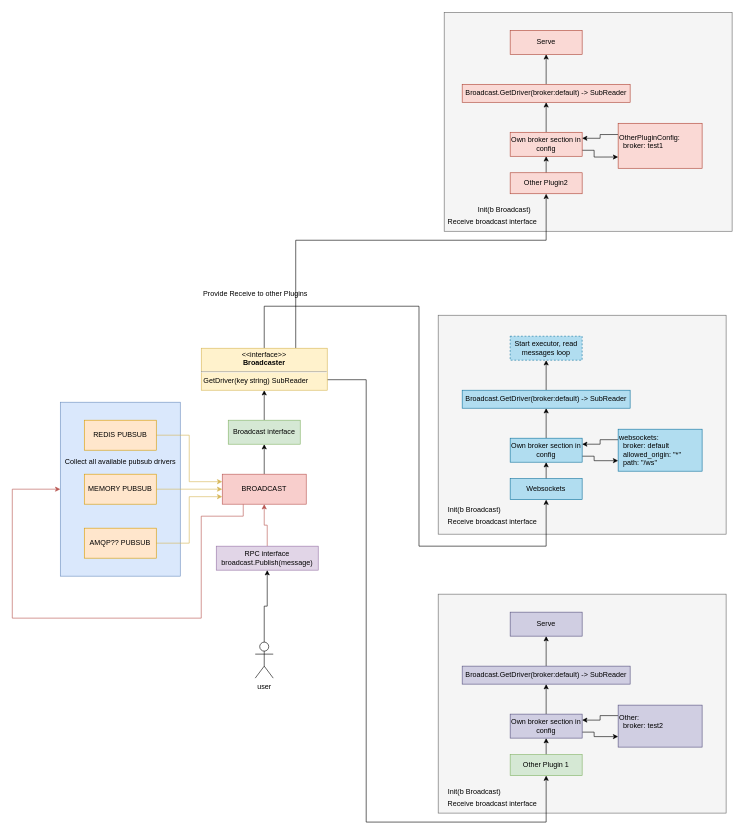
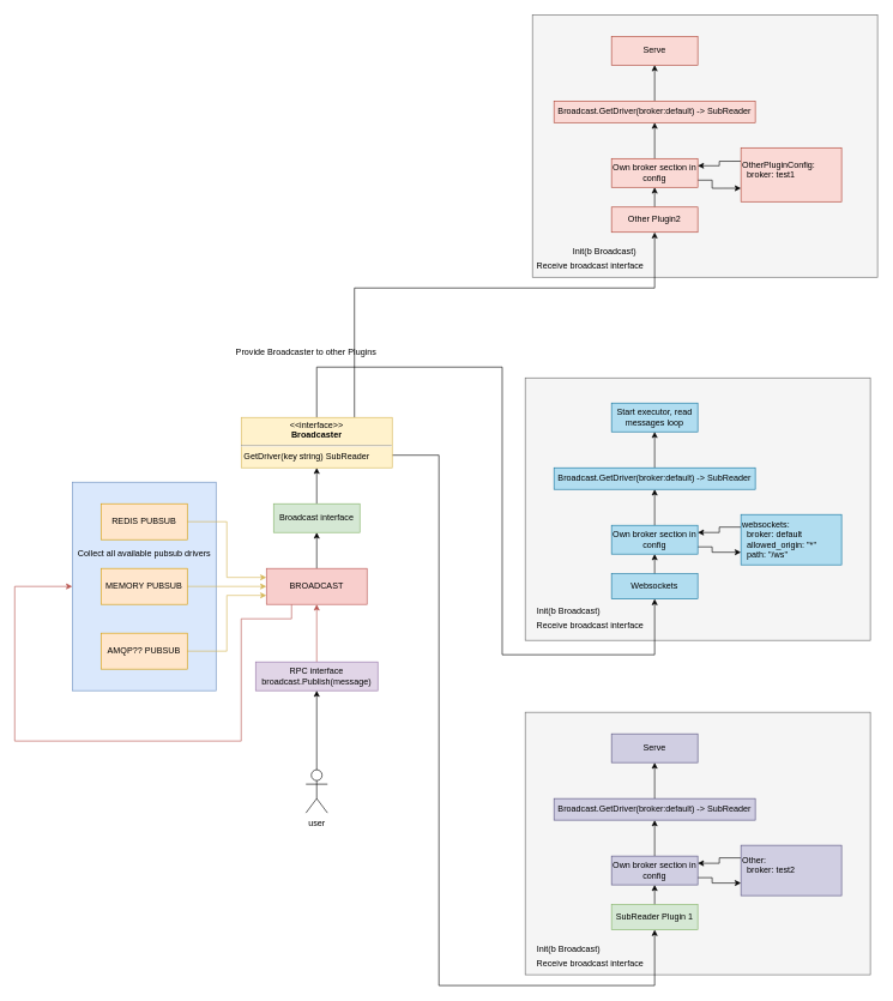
  <mxCell id="0" />
  <mxCell id="1" parent="0" />
  <mxCell id="2" value="" style="rounded=0;whiteSpace=wrap;html=1;fillColor=#dae8fc;strokeColor=#6c8ebf;" vertex="1" parent="1"><mxGeometry x="100" y="670" width="200" height="290" as="geometry" /></mxCell>
  <mxCell id="3" value="" style="rounded=0;whiteSpace=wrap;html=1;fillColor=#f5f5f5;strokeColor=#666666;fontColor=#333333;" vertex="1" parent="1"><mxGeometry x="730" y="990" width="480" height="365" as="geometry" /></mxCell>
  <mxCell id="4" value="" style="rounded=0;whiteSpace=wrap;html=1;fillColor=#f5f5f5;strokeColor=#666666;fontColor=#333333;" vertex="1" parent="1"><mxGeometry x="740" y="20" width="480" height="365" as="geometry" /></mxCell>
  <mxCell id="5" value="" style="rounded=0;whiteSpace=wrap;html=1;fillColor=#f5f5f5;strokeColor=#666666;fontColor=#333333;" vertex="1" parent="1"><mxGeometry x="730" y="525" width="480" height="365" as="geometry" /></mxCell>
  <mxCell id="6" style="edgeStyle=orthogonalEdgeStyle;rounded=0;orthogonalLoop=1;jettySize=auto;html=1;exitX=0.5;exitY=0;exitDx=0;exitDy=0;entryX=0.5;entryY=1;entryDx=0;entryDy=0;" edge="1" parent="1" source="8" target="17"><mxGeometry relative="1" as="geometry"><mxPoint x="440.143" y="720" as="targetPoint" /></mxGeometry></mxCell>
  <mxCell id="7" style="edgeStyle=orthogonalEdgeStyle;rounded=0;orthogonalLoop=1;jettySize=auto;html=1;exitX=0.25;exitY=1;exitDx=0;exitDy=0;entryX=0;entryY=0.5;entryDx=0;entryDy=0;fillColor=#f8cecc;strokeColor=#b85450;" edge="1" parent="1" source="8" target="2"><mxGeometry relative="1" as="geometry"><Array as="points"><mxPoint x="405" y="860" /><mxPoint x="335" y="860" /><mxPoint x="335" y="1030" /><mxPoint x="20" y="1030" /><mxPoint x="20" y="815" /></Array></mxGeometry></mxCell>
  <mxCell id="8" value="BROADCAST" style="rounded=0;whiteSpace=wrap;html=1;fillColor=#f8cecc;strokeColor=#b85450;" vertex="1" parent="1"><mxGeometry x="370" y="790" width="140" height="50" as="geometry" /></mxCell>
  <mxCell id="9" style="edgeStyle=orthogonalEdgeStyle;rounded=0;orthogonalLoop=1;jettySize=auto;html=1;exitX=1;exitY=0.5;exitDx=0;exitDy=0;entryX=0;entryY=0.25;entryDx=0;entryDy=0;fillColor=#fff2cc;strokeColor=#d6b656;" edge="1" parent="1" source="10" target="8"><mxGeometry relative="1" as="geometry" /></mxCell>
  <mxCell id="10" value="REDIS PUBSUB" style="rounded=0;whiteSpace=wrap;html=1;fillColor=#ffe6cc;strokeColor=#d79b00;" vertex="1" parent="1"><mxGeometry x="140" y="700" width="120" height="50" as="geometry" /></mxCell>
  <mxCell id="11" style="edgeStyle=orthogonalEdgeStyle;rounded=0;orthogonalLoop=1;jettySize=auto;html=1;exitX=1;exitY=0.5;exitDx=0;exitDy=0;entryX=0;entryY=0.5;entryDx=0;entryDy=0;fillColor=#fff2cc;strokeColor=#d6b656;" edge="1" parent="1" source="12" target="8"><mxGeometry relative="1" as="geometry" /></mxCell>
  <mxCell id="12" value="MEMORY PUBSUB" style="rounded=0;whiteSpace=wrap;html=1;fillColor=#ffe6cc;strokeColor=#d79b00;" vertex="1" parent="1"><mxGeometry x="140" y="790" width="120" height="50" as="geometry" /></mxCell>
  <mxCell id="13" style="edgeStyle=orthogonalEdgeStyle;rounded=0;orthogonalLoop=1;jettySize=auto;html=1;exitX=1;exitY=0.5;exitDx=0;exitDy=0;entryX=0;entryY=0.75;entryDx=0;entryDy=0;fillColor=#fff2cc;strokeColor=#d6b656;" edge="1" parent="1" source="14" target="8"><mxGeometry relative="1" as="geometry" /></mxCell>
  <mxCell id="14" value="AMQP?? PUBSUB" style="rounded=0;whiteSpace=wrap;html=1;fillColor=#ffe6cc;strokeColor=#d79b00;" vertex="1" parent="1"><mxGeometry x="140" y="880" width="120" height="50" as="geometry" /></mxCell>
  <mxCell id="15" value="Collect all available pubsub drivers" style="text;html=1;align=center;verticalAlign=middle;resizable=0;points=[];autosize=1;strokeColor=none;" vertex="1" parent="1"><mxGeometry x="100" y="760" width="200" height="20" as="geometry" /></mxCell>
  <mxCell id="16" style="edgeStyle=orthogonalEdgeStyle;rounded=0;orthogonalLoop=1;jettySize=auto;html=1;exitX=0.5;exitY=0;exitDx=0;exitDy=0;entryX=0.5;entryY=1;entryDx=0;entryDy=0;" edge="1" parent="1" source="17" target="21"><mxGeometry relative="1" as="geometry" /></mxCell>
  <mxCell id="17" value="Broadcast interface" style="rounded=0;whiteSpace=wrap;html=1;fillColor=#d5e8d4;strokeColor=#82b366;" vertex="1" parent="1"><mxGeometry x="380" y="700" width="120" height="40" as="geometry" /></mxCell>
  <mxCell id="18" style="edgeStyle=orthogonalEdgeStyle;rounded=0;orthogonalLoop=1;jettySize=auto;html=1;exitX=0.5;exitY=0;exitDx=0;exitDy=0;entryX=0.5;entryY=1;entryDx=0;entryDy=0;" edge="1" parent="1" source="21" target="23"><mxGeometry relative="1" as="geometry"><Array as="points"><mxPoint x="440" y="510" /><mxPoint x="698" y="510" /><mxPoint x="698" y="910" /><mxPoint x="910" y="910" /></Array></mxGeometry></mxCell>
  <mxCell id="19" style="edgeStyle=orthogonalEdgeStyle;rounded=0;orthogonalLoop=1;jettySize=auto;html=1;exitX=0.75;exitY=0;exitDx=0;exitDy=0;" edge="1" parent="1" source="21" target="47"><mxGeometry relative="1" as="geometry"><Array as="points"><mxPoint x="493" y="400" /><mxPoint x="910" y="400" /></Array></mxGeometry></mxCell>
  <mxCell id="20" style="edgeStyle=orthogonalEdgeStyle;rounded=0;orthogonalLoop=1;jettySize=auto;html=1;exitX=1;exitY=0.75;exitDx=0;exitDy=0;entryX=0.5;entryY=1;entryDx=0;entryDy=0;" edge="1" parent="1" source="21" target="35"><mxGeometry relative="1" as="geometry"><Array as="points"><mxPoint x="610" y="633" /><mxPoint x="610" y="1370" /><mxPoint x="910" y="1370" /></Array></mxGeometry></mxCell>
  <mxCell id="21" value="&lt;p style=&quot;margin: 0px ; margin-top: 4px ; text-align: center&quot;&gt;&amp;lt;&amp;lt;interface&amp;gt;&amp;gt;&lt;br&gt;&lt;b&gt;Broadcaster&lt;/b&gt;&lt;/p&gt;&lt;hr&gt;&lt;p style=&quot;margin: 0px ; margin-top: 4px ; margin-left: 4px ; text-align: left&quot;&gt;GetDriver(key string) SubReader&lt;/p&gt;" style="shape=rect;html=1;overflow=fill;whiteSpace=wrap;fillColor=#fff2cc;strokeColor=#d6b656;" vertex="1" parent="1"><mxGeometry x="335" y="580" width="210" height="70" as="geometry" /></mxCell>
  <mxCell id="22" style="edgeStyle=orthogonalEdgeStyle;rounded=0;orthogonalLoop=1;jettySize=auto;html=1;exitX=0.5;exitY=0;exitDx=0;exitDy=0;entryX=0.5;entryY=1;entryDx=0;entryDy=0;" edge="1" parent="1" source="23" target="28"><mxGeometry relative="1" as="geometry"><mxPoint x="910" y="770" as="targetPoint" /></mxGeometry></mxCell>
  <mxCell id="23" value="Websockets" style="rounded=0;whiteSpace=wrap;html=1;fillColor=#b1ddf0;strokeColor=#10739e;" vertex="1" parent="1"><mxGeometry x="850" y="797.5" width="120" height="35" as="geometry" /></mxCell>
  <mxCell id="24" value="Init(b Broadcast)" style="text;html=1;align=center;verticalAlign=middle;resizable=0;points=[];autosize=1;strokeColor=none;" vertex="1" parent="1"><mxGeometry x="740" y="840" width="100" height="20" as="geometry" /></mxCell>
  <mxCell id="25" value="Receive broadcast interface" style="text;html=1;align=center;verticalAlign=middle;resizable=0;points=[];autosize=1;strokeColor=none;" vertex="1" parent="1"><mxGeometry x="740" y="860" width="160" height="20" as="geometry" /></mxCell>
  <mxCell id="26" style="edgeStyle=orthogonalEdgeStyle;rounded=0;orthogonalLoop=1;jettySize=auto;html=1;exitX=1;exitY=0.75;exitDx=0;exitDy=0;entryX=0;entryY=0.75;entryDx=0;entryDy=0;" edge="1" parent="1" source="28" target="30"><mxGeometry relative="1" as="geometry"><mxPoint x="1000" y="750.238" as="targetPoint" /><Array as="points"><mxPoint x="990" y="760" /><mxPoint x="990" y="768" /></Array></mxGeometry></mxCell>
  <mxCell id="27" style="edgeStyle=orthogonalEdgeStyle;rounded=0;orthogonalLoop=1;jettySize=auto;html=1;exitX=0.5;exitY=0;exitDx=0;exitDy=0;entryX=0.5;entryY=1;entryDx=0;entryDy=0;" edge="1" parent="1" source="28" target="32"><mxGeometry relative="1" as="geometry"><mxPoint x="910.103" y="710" as="targetPoint" /></mxGeometry></mxCell>
  <mxCell id="28" value="Own broker section in config" style="rounded=0;whiteSpace=wrap;html=1;fillColor=#b1ddf0;strokeColor=#10739e;" vertex="1" parent="1"><mxGeometry x="850" y="730" width="120" height="40" as="geometry" /></mxCell>
  <mxCell id="29" style="edgeStyle=orthogonalEdgeStyle;rounded=0;orthogonalLoop=1;jettySize=auto;html=1;exitX=0;exitY=0.25;exitDx=0;exitDy=0;entryX=1;entryY=0.25;entryDx=0;entryDy=0;" edge="1" parent="1" source="30" target="28"><mxGeometry relative="1" as="geometry" /></mxCell>
  <mxCell id="30" value="&lt;div&gt;websockets:&lt;/div&gt;&lt;div&gt;&amp;nbsp; broker: default&lt;/div&gt;&lt;div&gt;&amp;nbsp; allowed_origin: &quot;*&quot;&lt;/div&gt;&lt;div&gt;&amp;nbsp; path: &quot;/ws&quot;&lt;/div&gt;" style="rounded=0;whiteSpace=wrap;html=1;align=left;fillColor=#b1ddf0;strokeColor=#10739e;" vertex="1" parent="1"><mxGeometry x="1030" y="715" width="140" height="70" as="geometry" /></mxCell>
  <mxCell id="31" style="edgeStyle=orthogonalEdgeStyle;rounded=0;orthogonalLoop=1;jettySize=auto;html=1;exitX=0.5;exitY=0;exitDx=0;exitDy=0;entryX=0.5;entryY=1;entryDx=0;entryDy=0;" edge="1" parent="1" source="32" target="33"><mxGeometry relative="1" as="geometry"><mxPoint x="909.857" y="610" as="targetPoint" /></mxGeometry></mxCell>
  <mxCell id="32" value="Broadcast.GetDriver(broker:default) -&amp;gt; SubReader" style="rounded=0;whiteSpace=wrap;html=1;fillColor=#b1ddf0;strokeColor=#10739e;" vertex="1" parent="1"><mxGeometry x="770" y="650" width="280" height="30" as="geometry" /></mxCell>
- <mxCell id="33" value="Start executor, read messages loop" style="rounded=0;whiteSpace=wrap;html=1;fillColor=#b1ddf0;strokeColor=#10739e;dashed=1;" vertex="1" parent="1"><mxGeometry x="850" y="560" width="120" height="40" as="geometry" /></mxCell>
+ <mxCell id="33" value="Start executor, read messages loop" style="rounded=0;whiteSpace=wrap;html=1;fillColor=#b1ddf0;strokeColor=#10739e;" vertex="1" parent="1"><mxGeometry x="850" y="560" width="120" height="40" as="geometry" /></mxCell>
  <mxCell id="34" style="edgeStyle=orthogonalEdgeStyle;rounded=0;orthogonalLoop=1;jettySize=auto;html=1;exitX=0.5;exitY=0;exitDx=0;exitDy=0;entryX=0.5;entryY=1;entryDx=0;entryDy=0;" edge="1" parent="1" source="35" target="40"><mxGeometry relative="1" as="geometry"><mxPoint x="910" y="1230" as="targetPoint" /></mxGeometry></mxCell>
- <mxCell id="35" value="Other Plugin 1" style="rounded=0;whiteSpace=wrap;html=1;fillColor=#d5e8d4;strokeColor=#82b366;" vertex="1" parent="1"><mxGeometry x="850" y="1257.5" width="120" height="35" as="geometry" /></mxCell>
+ <mxCell id="35" value="SubReader Plugin 1" style="rounded=0;whiteSpace=wrap;html=1;fillColor=#d5e8d4;strokeColor=#82b366;" vertex="1" parent="1"><mxGeometry x="850" y="1257.5" width="120" height="35" as="geometry" /></mxCell>
  <mxCell id="36" value="Init(b Broadcast)" style="text;html=1;align=center;verticalAlign=middle;resizable=0;points=[];autosize=1;strokeColor=none;" vertex="1" parent="1"><mxGeometry x="740" y="1310" width="100" height="20" as="geometry" /></mxCell>
  <mxCell id="37" value="Receive broadcast interface" style="text;html=1;align=center;verticalAlign=middle;resizable=0;points=[];autosize=1;strokeColor=none;" vertex="1" parent="1"><mxGeometry x="740" y="1330" width="160" height="20" as="geometry" /></mxCell>
  <mxCell id="38" style="edgeStyle=orthogonalEdgeStyle;rounded=0;orthogonalLoop=1;jettySize=auto;html=1;exitX=1;exitY=0.75;exitDx=0;exitDy=0;entryX=0;entryY=0.75;entryDx=0;entryDy=0;" edge="1" parent="1" source="40" target="42"><mxGeometry relative="1" as="geometry"><mxPoint x="1000" y="1210.238" as="targetPoint" /><Array as="points"><mxPoint x="990" y="1220" /><mxPoint x="990" y="1228" /></Array></mxGeometry></mxCell>
  <mxCell id="39" style="edgeStyle=orthogonalEdgeStyle;rounded=0;orthogonalLoop=1;jettySize=auto;html=1;exitX=0.5;exitY=0;exitDx=0;exitDy=0;entryX=0.5;entryY=1;entryDx=0;entryDy=0;" edge="1" parent="1" source="40" target="44"><mxGeometry relative="1" as="geometry"><mxPoint x="910.103" y="1170" as="targetPoint" /></mxGeometry></mxCell>
  <mxCell id="40" value="Own broker section in config" style="rounded=0;whiteSpace=wrap;html=1;fillColor=#d0cee2;strokeColor=#56517e;" vertex="1" parent="1"><mxGeometry x="850" y="1190" width="120" height="40" as="geometry" /></mxCell>
  <mxCell id="41" style="edgeStyle=orthogonalEdgeStyle;rounded=0;orthogonalLoop=1;jettySize=auto;html=1;exitX=0;exitY=0.25;exitDx=0;exitDy=0;entryX=1;entryY=0.25;entryDx=0;entryDy=0;" edge="1" parent="1" source="42" target="40"><mxGeometry relative="1" as="geometry" /></mxCell>
  <mxCell id="42" value="&lt;div&gt;Other:&lt;/div&gt;&lt;div&gt;&amp;nbsp; broker: test2&lt;/div&gt;&lt;div&gt;&amp;nbsp;&lt;br&gt;&lt;/div&gt;" style="rounded=0;whiteSpace=wrap;html=1;align=left;fillColor=#d0cee2;strokeColor=#56517e;" vertex="1" parent="1"><mxGeometry x="1030" y="1175" width="140" height="70" as="geometry" /></mxCell>
  <mxCell id="43" style="edgeStyle=orthogonalEdgeStyle;rounded=0;orthogonalLoop=1;jettySize=auto;html=1;exitX=0.5;exitY=0;exitDx=0;exitDy=0;entryX=0.5;entryY=1;entryDx=0;entryDy=0;" edge="1" parent="1" source="44" target="45"><mxGeometry relative="1" as="geometry"><mxPoint x="909.857" y="1070" as="targetPoint" /></mxGeometry></mxCell>
  <mxCell id="44" value="Broadcast.GetDriver(broker:default) -&amp;gt; SubReader" style="rounded=0;whiteSpace=wrap;html=1;fillColor=#d0cee2;strokeColor=#56517e;" vertex="1" parent="1"><mxGeometry x="770" y="1110" width="280" height="30" as="geometry" /></mxCell>
  <mxCell id="45" value="Serve" style="rounded=0;whiteSpace=wrap;html=1;fillColor=#d0cee2;strokeColor=#56517e;" vertex="1" parent="1"><mxGeometry x="850" y="1020" width="120" height="40" as="geometry" /></mxCell>
  <mxCell id="46" style="edgeStyle=orthogonalEdgeStyle;rounded=0;orthogonalLoop=1;jettySize=auto;html=1;exitX=0.5;exitY=0;exitDx=0;exitDy=0;entryX=0.5;entryY=1;entryDx=0;entryDy=0;" edge="1" parent="1" source="47" target="52"><mxGeometry relative="1" as="geometry"><mxPoint x="910" y="260" as="targetPoint" /></mxGeometry></mxCell>
  <mxCell id="47" value="Other Plugin2" style="rounded=0;whiteSpace=wrap;html=1;fillColor=#fad9d5;strokeColor=#ae4132;" vertex="1" parent="1"><mxGeometry x="850" y="287.5" width="120" height="35" as="geometry" /></mxCell>
  <mxCell id="48" value="Init(b Broadcast)" style="text;html=1;align=center;verticalAlign=middle;resizable=0;points=[];autosize=1;strokeColor=none;" vertex="1" parent="1"><mxGeometry x="790" y="340" width="100" height="20" as="geometry" /></mxCell>
  <mxCell id="49" value="Receive broadcast interface" style="text;html=1;align=center;verticalAlign=middle;resizable=0;points=[];autosize=1;strokeColor=none;" vertex="1" parent="1"><mxGeometry x="740" y="360" width="160" height="20" as="geometry" /></mxCell>
  <mxCell id="50" style="edgeStyle=orthogonalEdgeStyle;rounded=0;orthogonalLoop=1;jettySize=auto;html=1;exitX=1;exitY=0.75;exitDx=0;exitDy=0;entryX=0;entryY=0.75;entryDx=0;entryDy=0;" edge="1" parent="1" source="52" target="54"><mxGeometry relative="1" as="geometry"><mxPoint x="1000" y="240.238" as="targetPoint" /><Array as="points"><mxPoint x="990" y="250" /><mxPoint x="990" y="261" /><mxPoint x="1030" y="261" /></Array></mxGeometry></mxCell>
  <mxCell id="51" style="edgeStyle=orthogonalEdgeStyle;rounded=0;orthogonalLoop=1;jettySize=auto;html=1;exitX=0.5;exitY=0;exitDx=0;exitDy=0;entryX=0.5;entryY=1;entryDx=0;entryDy=0;" edge="1" parent="1" source="52" target="56"><mxGeometry relative="1" as="geometry"><mxPoint x="910.103" y="200" as="targetPoint" /></mxGeometry></mxCell>
  <mxCell id="52" value="Own broker section in config" style="rounded=0;whiteSpace=wrap;html=1;fillColor=#fad9d5;strokeColor=#ae4132;" vertex="1" parent="1"><mxGeometry x="850" width="120" height="40" as="geometry" y="220" /></mxCell>
  <mxCell id="53" style="edgeStyle=orthogonalEdgeStyle;rounded=0;orthogonalLoop=1;jettySize=auto;html=1;exitX=0;exitY=0.25;exitDx=0;exitDy=0;entryX=1;entryY=0.25;entryDx=0;entryDy=0;" edge="1" parent="1" source="54" target="52"><mxGeometry relative="1" as="geometry" /></mxCell>
  <mxCell id="54" value="&lt;div&gt;OtherPluginConfig:&lt;/div&gt;&lt;div&gt;&amp;nbsp; broker: test1&lt;/div&gt;&lt;div&gt;&lt;br&gt;&lt;/div&gt;" style="rounded=0;whiteSpace=wrap;html=1;align=left;fillColor=#fad9d5;strokeColor=#ae4132;" vertex="1" parent="1"><mxGeometry x="1030" y="205" width="140" height="75" as="geometry" /></mxCell>
  <mxCell id="55" style="edgeStyle=orthogonalEdgeStyle;rounded=0;orthogonalLoop=1;jettySize=auto;html=1;exitX=0.5;exitY=0;exitDx=0;exitDy=0;entryX=0.5;entryY=1;entryDx=0;entryDy=0;" edge="1" parent="1" source="56" target="57"><mxGeometry relative="1" as="geometry"><mxPoint x="909.857" y="100" as="targetPoint" /></mxGeometry></mxCell>
  <mxCell id="56" value="Broadcast.GetDriver(broker:default) -&amp;gt; SubReader" style="rounded=0;whiteSpace=wrap;html=1;fillColor=#fad9d5;strokeColor=#ae4132;" vertex="1" parent="1"><mxGeometry x="770" y="140" width="280" height="30" as="geometry" /></mxCell>
  <mxCell id="57" value="Serve" style="rounded=0;whiteSpace=wrap;html=1;fillColor=#fad9d5;strokeColor=#ae4132;" vertex="1" parent="1"><mxGeometry x="850" y="50" width="120" height="40" as="geometry" /></mxCell>
  <mxCell id="58" style="edgeStyle=orthogonalEdgeStyle;rounded=0;orthogonalLoop=1;jettySize=auto;html=1;exitX=0.5;exitY=0;exitDx=0;exitDy=0;entryX=0.5;entryY=1;entryDx=0;entryDy=0;fillColor=#f8cecc;strokeColor=#b85450;" edge="1" parent="1" source="59" target="8"><mxGeometry relative="1" as="geometry" /></mxCell>
- <mxCell id="59" value="RPC interface&lt;br&gt;&lt;span&gt;broadcast.Publish(message)&lt;/span&gt;" style="rounded=0;whiteSpace=wrap;html=1;fillColor=#e1d5e7;strokeColor=#9673a6;" vertex="1" parent="1"><mxGeometry x="360" y="910" width="170" height="40" as="geometry" /></mxCell>
+ <mxCell id="59" value="RPC interface&lt;br&gt;&lt;span&gt;broadcast.Publish(message)&lt;/span&gt;" style="rounded=0;whiteSpace=wrap;html=1;fillColor=#e1d5e7;strokeColor=#9673a6;" vertex="1" parent="1"><mxGeometry x="355" y="920" width="170" height="40" as="geometry" /></mxCell>
  <mxCell id="60" style="edgeStyle=orthogonalEdgeStyle;rounded=0;orthogonalLoop=1;jettySize=auto;html=1;exitX=0.5;exitY=0;exitDx=0;exitDy=0;exitPerimeter=0;entryX=0.5;entryY=1;entryDx=0;entryDy=0;" edge="1" parent="1" source="61" target="59"><mxGeometry relative="1" as="geometry" /></mxCell>
  <mxCell id="61" value="user" style="shape=umlActor;verticalLabelPosition=bottom;verticalAlign=top;html=1;outlineConnect=0;" vertex="1" parent="1"><mxGeometry x="425" y="1070" width="30" height="60" as="geometry" /></mxCell>
- <mxCell id="62" value="Provide Receive to other Plugins" style="text;html=1;align=center;verticalAlign=middle;resizable=0;points=[];autosize=1;strokeColor=none;" vertex="1" parent="1"><mxGeometry x="320" y="480" width="210" height="20" as="geometry" /></mxCell>
+ <mxCell id="62" value="Provide Broadcaster to other Plugins" style="text;html=1;align=center;verticalAlign=middle;resizable=0;points=[];autosize=1;strokeColor=none;" vertex="1" parent="1"><mxGeometry x="320" y="480" width="210" height="20" as="geometry" /></mxCell>
